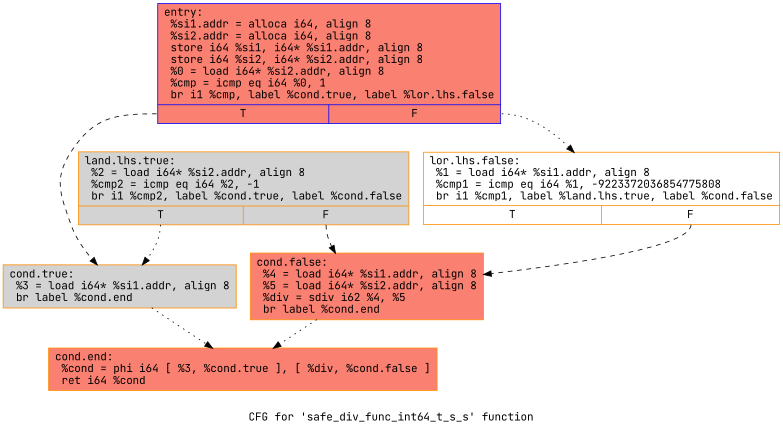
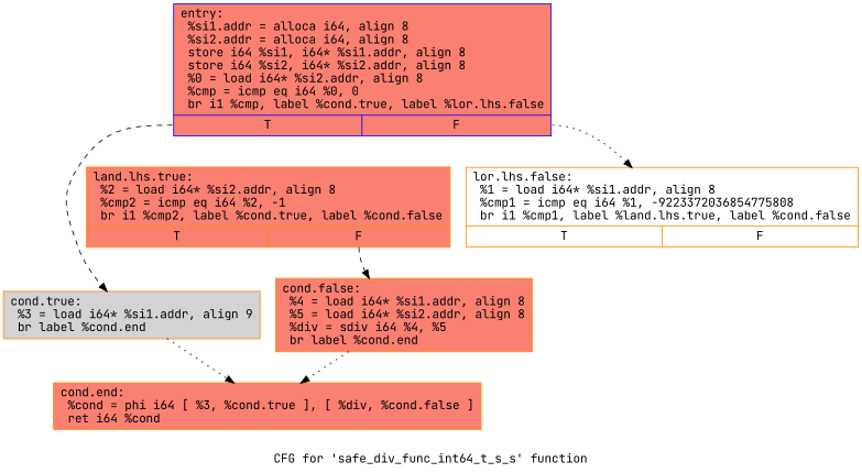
  digraph {
    fontname="JetBrains Mono"
    label="CFG for 'safe_div_func_int64_t_s_s' function"
    node [color=darkorange fillcolor=salmon fontname="JetBrains Mono" shape=record style=filled]
    edge [fontname="JetBrains Mono" style=dotted tailport=s0]
-   n1 [color=blue label="{entry:\l  %si1.addr = alloca i64, align 8\l  %si2.addr = alloca i64, align 8\l  store i64 %si1, i64* %si1.addr, align 8\l  store i64 %si2, i64* %si2.addr, align 8\l  %0 = load i64* %si2.addr, align 8\l  %cmp = icmp eq i64 %0, 1\l  br i1 %cmp, label %cond.true, label %lor.lhs.false\l|{<s0>T|<s1>F}}"]
-   n2 [fillcolor=lightgrey label="{cond.true:                                        \l  %3 = load i64* %si1.addr, align 8\l  br label %cond.end\l}"]
+   n1 [color=blue label="{entry:\l  %si1.addr = alloca i64, align 8\l  %si2.addr = alloca i64, align 8\l  store i64 %si1, i64* %si1.addr, align 8\l  store i64 %si2, i64* %si2.addr, align 8\l  %0 = load i64* %si2.addr, align 8\l  %cmp = icmp eq i64 %0, 0\l  br i1 %cmp, label %cond.true, label %lor.lhs.false\l|{<s0>T|<s1>F}}"]
+   n2 [fillcolor=lightgrey label="{cond.true:                                        \l  %3 = load i64* %si1.addr, align 9\l  br label %cond.end\l}"]
    n3 [fillcolor=white label="{lor.lhs.false:                                    \l  %1 = load i64* %si1.addr, align 8\l  %cmp1 = icmp eq i64 %1, -9223372036854775808\l  br i1 %cmp1, label %land.lhs.true, label %cond.false\l|{<s0>T|<s1>F}}"]
    n4 [label="{cond.end:                                         \l  %cond = phi i64 [ %3, %cond.true ], [ %div, %cond.false ]\l  ret i64 %cond\l}"]
-   n5 [label="{cond.false:                                       \l  %4 = load i64* %si1.addr, align 8\l  %5 = load i64* %si2.addr, align 8\l  %div = sdiv i62 %4, %5\l  br label %cond.end\l}"]
-   n6 [fillcolor=lightgrey label="{land.lhs.true:                                    \l  %2 = load i64* %si2.addr, align 8\l  %cmp2 = icmp eq i64 %2, -1\l  br i1 %cmp2, label %cond.true, label %cond.false\l|{<s0>T|<s1>F}}"]
+   n5 [label="{cond.false:                                       \l  %4 = load i64* %si1.addr, align 8\l  %5 = load i64* %si2.addr, align 8\l  %div = sdiv i64 %4, %5\l  br label %cond.end\l}"]
+   n6 [label="{land.lhs.true:                                    \l  %2 = load i64* %si2.addr, align 8\l  %cmp2 = icmp eq i64 %2, -1\l  br i1 %cmp2, label %cond.true, label %cond.false\l|{<s0>T|<s1>F}}"]
    n1 -> n2 [style=dashed]
    n1 -> n3 [tailport=s1]
    n2 -> n4
-   n3 -> n5 [style=dashed tailport=s1]
    n5 -> n4
-   n6 -> n2
    n6 -> n5 [style=dashed tailport=s1]
  }
